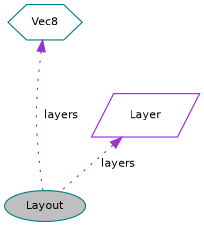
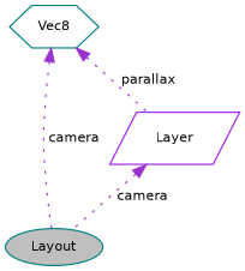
  digraph {
    node [color=teal fillcolor=white fontname=Helvetica fontsize=10 style=filled]
    edge [color=darkorchid3 dir=back fontname=Helvetica fontsize=10 labelfontname=Helvetica labelfontsize=10 style=dotted]
    n1 [fillcolor=grey75 fontcolor=black height=0.2 label=Layout shape=ellipse width=0.4]
    n2 [height=0.2 label=Vec8 shape=hexagon width=0.4]
    n3 [color=purple height=0.2 label=Layer shape=parallelogram width=0.4]
-   n2 -> n1 [label=" layers"]
-   n3 -> n1 [label=" layers"]
+   n2 -> n1 [label=" camera"]
+   n2 -> n3 [label=" parallax"]
+   n3 -> n1 [label=" camera"]
  }
